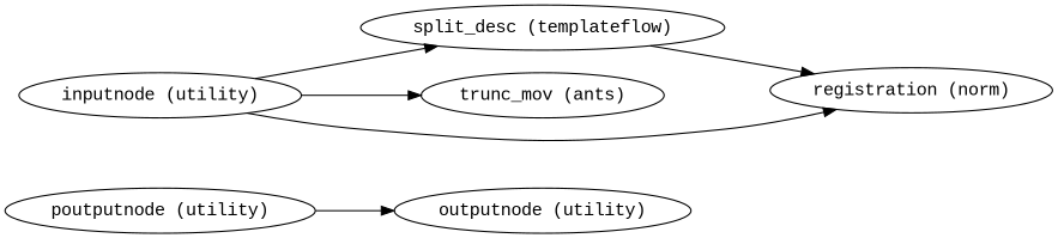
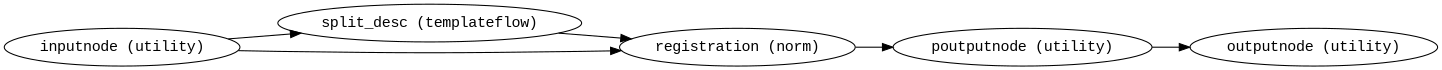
  strict digraph {
    fontname="Liberation Mono"
    rankdir=LR
    node [fontname="Liberation Mono"]
    edge [fontname="Liberation Mono"]
    "poutputnode (utility)"
    "outputnode (utility)"
    "inputnode (utility)"
    "split_desc (templateflow)"
-   "trunc_mov (ants)"
    "registration (norm)"
    "poutputnode (utility)" -> "outputnode (utility)"
    "inputnode (utility)" -> "split_desc (templateflow)"
-   "inputnode (utility)" -> "trunc_mov (ants)"
    "inputnode (utility)" -> "registration (norm)"
    "split_desc (templateflow)" -> "registration (norm)"
+   "registration (norm)" -> "poutputnode (utility)"
  }
